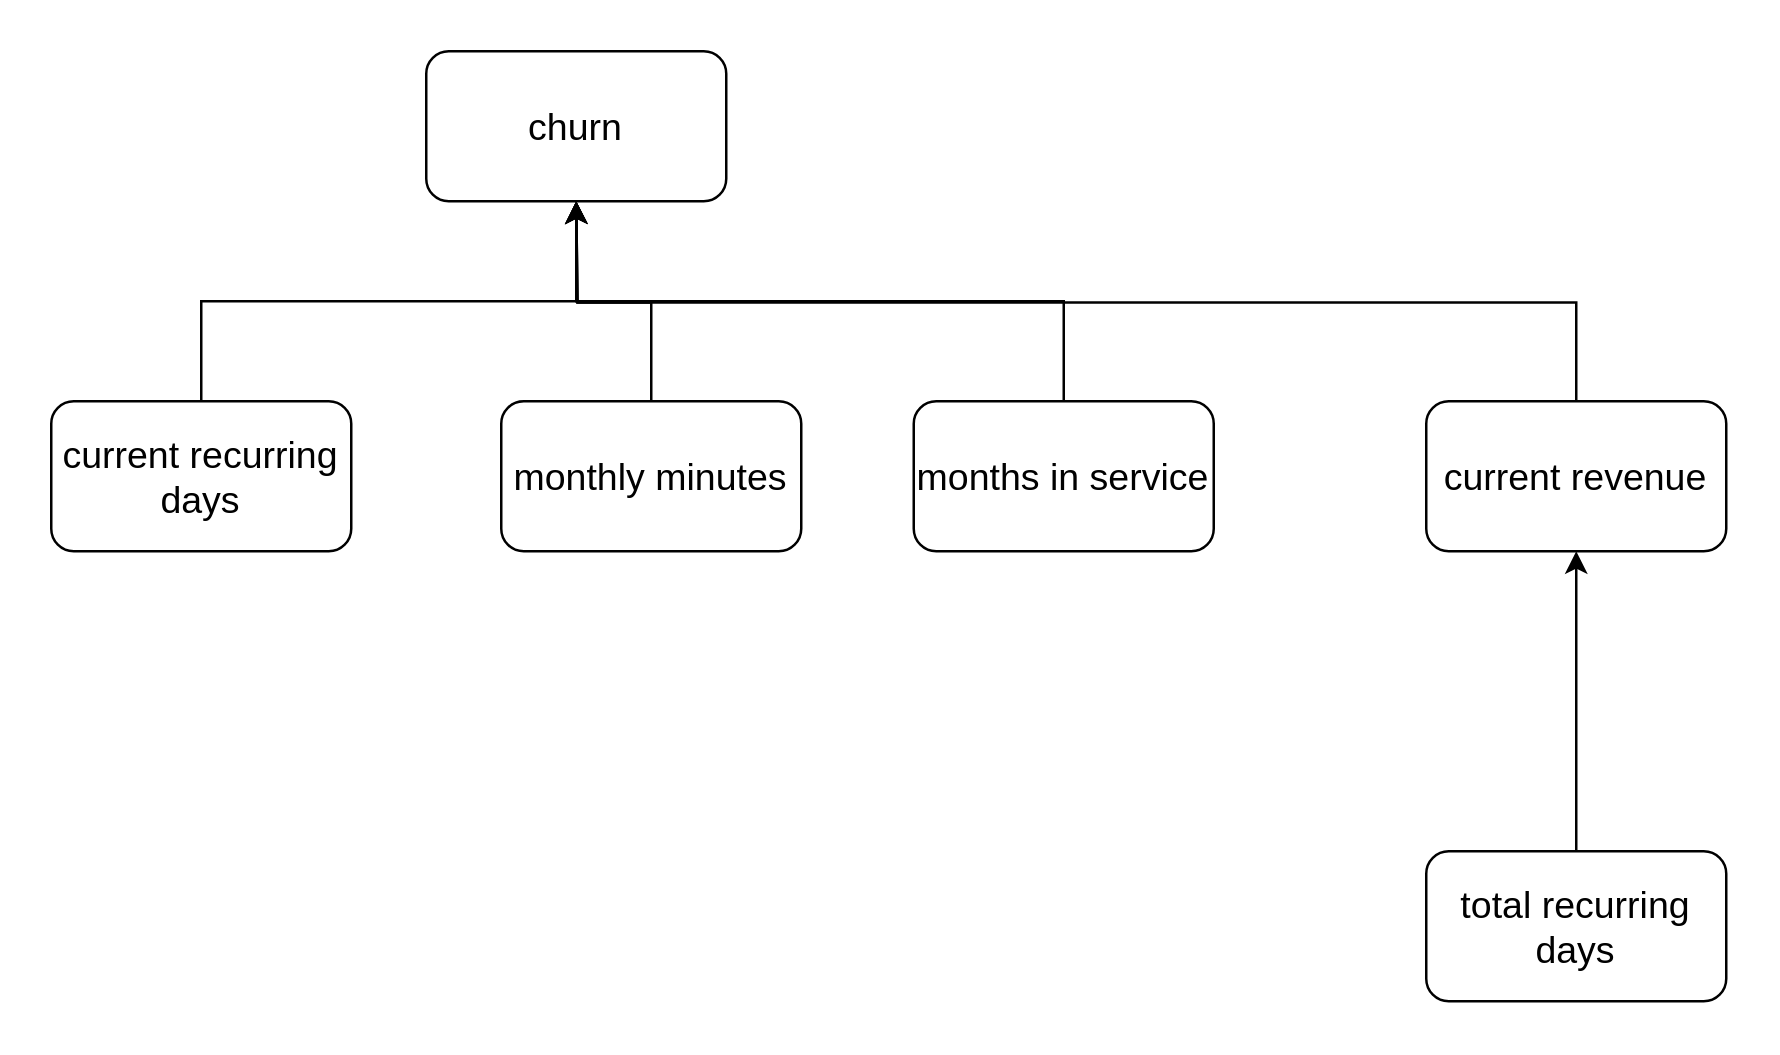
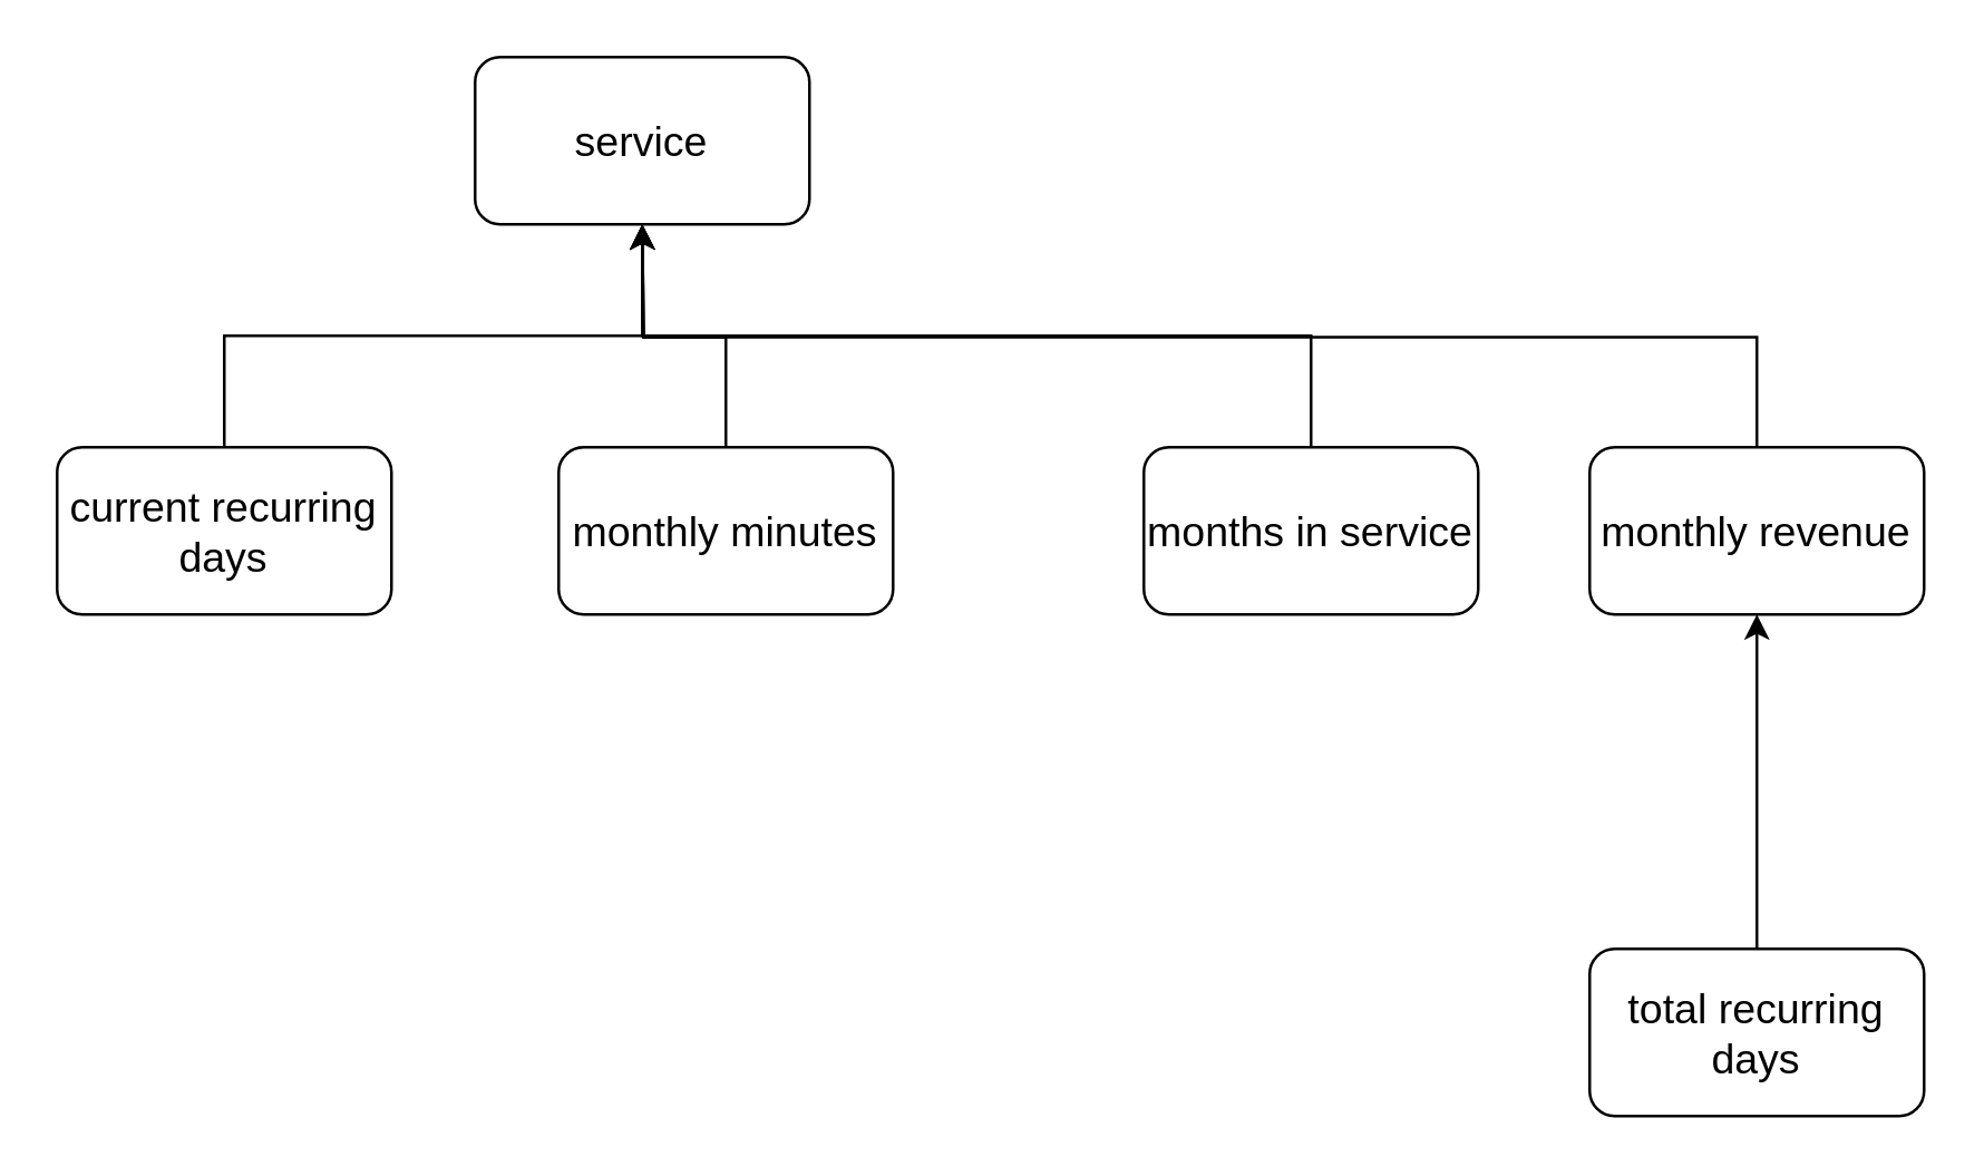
  <mxCell id="0" />
  <mxCell id="1" parent="0" />
- <mxCell id="2" value="churn&lt;br style=&quot;font-size: 15px;&quot;&gt;" style="rounded=1;whiteSpace=wrap;html=1;fontSize=15;" vertex="1" parent="1"><mxGeometry x="170" y="20" width="120" height="60" as="geometry" /></mxCell>
+ <mxCell id="2" value="service&lt;br style=&quot;font-size: 15px;&quot;&gt;" style="rounded=1;whiteSpace=wrap;html=1;fontSize=15;" vertex="1" parent="1"><mxGeometry x="170" y="20" width="120" height="60" as="geometry" /></mxCell>
  <mxCell id="3" style="edgeStyle=orthogonalEdgeStyle;rounded=0;orthogonalLoop=1;jettySize=auto;html=1;exitX=0.5;exitY=0;exitDx=0;exitDy=0;" edge="1" parent="1" source="4" target="2"><mxGeometry relative="1" as="geometry" /></mxCell>
  <mxCell id="4" value="current recurring days" style="rounded=1;whiteSpace=wrap;html=1;fontSize=15;" vertex="1" parent="1"><mxGeometry x="20" y="160" width="120" height="60" as="geometry" /></mxCell>
  <mxCell id="5" style="edgeStyle=orthogonalEdgeStyle;rounded=0;orthogonalLoop=1;jettySize=auto;html=1;exitX=0.5;exitY=0;exitDx=0;exitDy=0;" edge="1" parent="1" source="6"><mxGeometry relative="1" as="geometry"><mxPoint x="230" y="80" as="targetPoint" /></mxGeometry></mxCell>
  <mxCell id="6" value="monthly minutes" style="rounded=1;whiteSpace=wrap;html=1;fontSize=15;" vertex="1" parent="1"><mxGeometry x="200" y="160" width="120" height="60" as="geometry" /></mxCell>
  <mxCell id="7" style="edgeStyle=orthogonalEdgeStyle;rounded=0;orthogonalLoop=1;jettySize=auto;html=1;exitX=0.5;exitY=0;exitDx=0;exitDy=0;entryX=0.5;entryY=1;entryDx=0;entryDy=0;" edge="1" parent="1" source="8" target="2"><mxGeometry relative="1" as="geometry"><mxPoint x="230" y="90" as="targetPoint" /></mxGeometry></mxCell>
- <mxCell id="8" value="months in service" style="rounded=1;whiteSpace=wrap;html=1;fontSize=15;" vertex="1" parent="1"><mxGeometry x="365" y="160" width="120" height="60" as="geometry" /></mxCell>
+ <mxCell id="8" value="months in service" style="rounded=1;whiteSpace=wrap;html=1;fontSize=15;" vertex="1" parent="1"><mxGeometry x="410" y="160" width="120" height="60" as="geometry" /></mxCell>
  <mxCell id="9" style="edgeStyle=orthogonalEdgeStyle;rounded=0;orthogonalLoop=1;jettySize=auto;html=1;exitX=0.5;exitY=0;exitDx=0;exitDy=0;" edge="1" parent="1" source="10"><mxGeometry relative="1" as="geometry"><mxPoint x="230" y="80" as="targetPoint" /></mxGeometry></mxCell>
- <mxCell id="10" value="current revenue" style="rounded=1;whiteSpace=wrap;html=1;fontSize=15;" vertex="1" parent="1"><mxGeometry x="570" y="160" width="120" height="60" as="geometry" /></mxCell>
+ <mxCell id="10" value="monthly revenue" style="rounded=1;whiteSpace=wrap;html=1;fontSize=15;" vertex="1" parent="1"><mxGeometry x="570" y="160" width="120" height="60" as="geometry" /></mxCell>
  <mxCell id="11" style="edgeStyle=orthogonalEdgeStyle;rounded=0;orthogonalLoop=1;jettySize=auto;html=1;entryX=0.5;entryY=1;entryDx=0;entryDy=0;" edge="1" parent="1" source="12" target="10"><mxGeometry relative="1" as="geometry" /></mxCell>
  <mxCell id="12" value="total recurring days" style="rounded=1;whiteSpace=wrap;html=1;fontSize=15;" vertex="1" parent="1"><mxGeometry x="570" y="340" width="120" height="60" as="geometry" /></mxCell>
